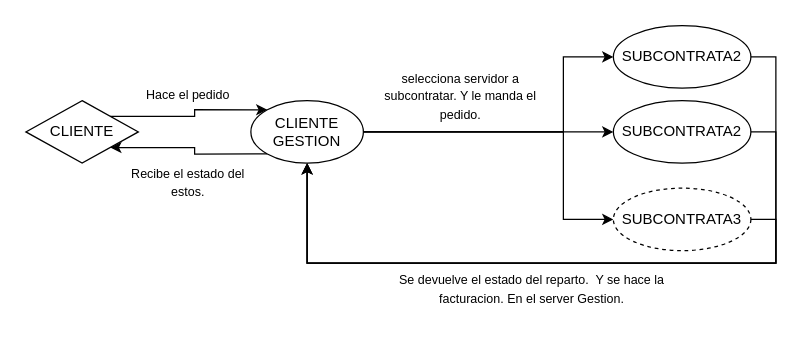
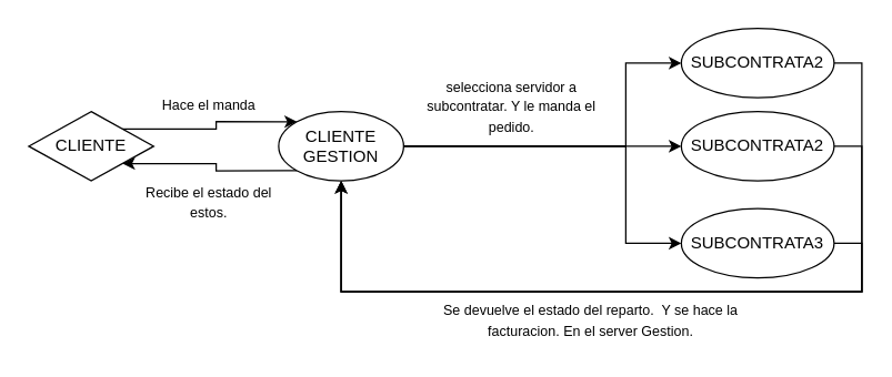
  <mxCell id="0" />
  <mxCell id="1" parent="0" />
  <mxCell id="2" style="edgeStyle=orthogonalEdgeStyle;rounded=0;orthogonalLoop=1;jettySize=auto;html=1;exitX=1;exitY=0;exitDx=0;exitDy=0;entryX=0;entryY=0;entryDx=0;entryDy=0;" edge="1" parent="1" source="3" target="8"><mxGeometry relative="1" as="geometry" /></mxCell>
  <mxCell id="3" value="CLIENTE" style="rhombus;whiteSpace=wrap;html=1;" vertex="1" parent="1"><mxGeometry x="20" y="80" width="90" height="50" as="geometry" /></mxCell>
  <mxCell id="4" style="edgeStyle=orthogonalEdgeStyle;rounded=0;orthogonalLoop=1;jettySize=auto;html=1;exitX=0;exitY=1;exitDx=0;exitDy=0;entryX=1;entryY=1;entryDx=0;entryDy=0;" edge="1" parent="1" source="8" target="3"><mxGeometry relative="1" as="geometry" /></mxCell>
  <mxCell id="5" style="edgeStyle=orthogonalEdgeStyle;rounded=0;orthogonalLoop=1;jettySize=auto;html=1;exitX=1;exitY=0.5;exitDx=0;exitDy=0;entryX=0;entryY=0.5;entryDx=0;entryDy=0;" edge="1" parent="1" source="8" target="10"><mxGeometry relative="1" as="geometry"><Array as="points"><mxPoint x="450" y="105" /><mxPoint x="450" y="45" /></Array></mxGeometry></mxCell>
  <mxCell id="6" style="edgeStyle=orthogonalEdgeStyle;rounded=0;orthogonalLoop=1;jettySize=auto;html=1;exitX=1;exitY=0.5;exitDx=0;exitDy=0;entryX=0;entryY=0.5;entryDx=0;entryDy=0;" edge="1" parent="1" source="8" target="12"><mxGeometry relative="1" as="geometry" /></mxCell>
  <mxCell id="7" style="edgeStyle=orthogonalEdgeStyle;rounded=0;orthogonalLoop=1;jettySize=auto;html=1;exitX=1;exitY=0.5;exitDx=0;exitDy=0;entryX=0;entryY=0.5;entryDx=0;entryDy=0;" edge="1" parent="1" source="8" target="14"><mxGeometry relative="1" as="geometry"><Array as="points"><mxPoint x="450" y="105" /><mxPoint x="450" y="175" /></Array></mxGeometry></mxCell>
  <mxCell id="8" value="CLIENTE&lt;br&gt;GESTION" style="ellipse;whiteSpace=wrap;html=1;" vertex="1" parent="1"><mxGeometry x="200" y="80" width="90" height="50" as="geometry" /></mxCell>
  <mxCell id="9" style="edgeStyle=orthogonalEdgeStyle;rounded=0;orthogonalLoop=1;jettySize=auto;html=1;exitX=1;exitY=0.5;exitDx=0;exitDy=0;entryX=0.5;entryY=1;entryDx=0;entryDy=0;" edge="1" parent="1" source="10" target="8"><mxGeometry relative="1" as="geometry"><Array as="points"><mxPoint x="620" y="45" /><mxPoint x="620" y="210" /><mxPoint x="245" y="210" /></Array></mxGeometry></mxCell>
  <mxCell id="10" value="SUBCONTRATA2" style="ellipse;whiteSpace=wrap;html=1;" vertex="1" parent="1"><mxGeometry x="490" y="20" width="110" height="50" as="geometry" /></mxCell>
  <mxCell id="11" style="edgeStyle=orthogonalEdgeStyle;rounded=0;orthogonalLoop=1;jettySize=auto;html=1;exitX=1;exitY=0.5;exitDx=0;exitDy=0;entryX=0.5;entryY=1;entryDx=0;entryDy=0;" edge="1" parent="1" source="12" target="8"><mxGeometry relative="1" as="geometry"><Array as="points"><mxPoint x="620" y="105" /><mxPoint x="620" y="210" /><mxPoint x="245" y="210" /></Array></mxGeometry></mxCell>
  <mxCell id="12" value="SUBCONTRATA2" style="ellipse;whiteSpace=wrap;html=1;" vertex="1" parent="1"><mxGeometry x="490" y="80" width="110" height="50" as="geometry" /></mxCell>
  <mxCell id="13" style="edgeStyle=orthogonalEdgeStyle;rounded=0;orthogonalLoop=1;jettySize=auto;html=1;exitX=1;exitY=0.5;exitDx=0;exitDy=0;entryX=0.5;entryY=1;entryDx=0;entryDy=0;" edge="1" parent="1" source="14" target="8"><mxGeometry relative="1" as="geometry"><Array as="points"><mxPoint x="620" y="175" /><mxPoint x="620" y="210" /><mxPoint x="245" y="210" /></Array></mxGeometry></mxCell>
- <mxCell id="14" value="SUBCONTRATA3" style="ellipse;whiteSpace=wrap;html=1;dashed=1;" vertex="1" parent="1"><mxGeometry x="490" y="150" width="110" height="50" as="geometry" /></mxCell>
- <mxCell id="15" value="&lt;font style=&quot;font-size: 10px;&quot;&gt;Hace el pedido&lt;/font&gt;" style="text;html=1;strokeColor=none;fillColor=none;align=center;verticalAlign=middle;whiteSpace=wrap;rounded=0;" vertex="1" parent="1"><mxGeometry x="110" y="60" width="80" height="30" as="geometry" /></mxCell>
+ <mxCell id="14" value="SUBCONTRATA3" style="ellipse;whiteSpace=wrap;html=1;" vertex="1" parent="1"><mxGeometry x="490" y="150" width="110" height="50" as="geometry" /></mxCell>
+ <mxCell id="15" value="&lt;font style=&quot;font-size: 10px;&quot;&gt;Hace el manda&lt;/font&gt;" style="text;html=1;strokeColor=none;fillColor=none;align=center;verticalAlign=middle;whiteSpace=wrap;rounded=0;" vertex="1" parent="1"><mxGeometry x="110" y="60" width="80" height="30" as="geometry" /></mxCell>
  <mxCell id="16" value="&lt;font style=&quot;font-size: 10px;&quot;&gt;selecciona servidor a subcontratar. Y le manda el pedido.&lt;/font&gt;" style="text;html=1;strokeColor=none;fillColor=none;align=center;verticalAlign=middle;whiteSpace=wrap;rounded=0;" vertex="1" parent="1"><mxGeometry x="290" y="75" width="156" as="geometry" /></mxCell>
  <mxCell id="17" value="&lt;font style=&quot;font-size: 10px;&quot;&gt;Se devuelve el estado del reparto.&amp;nbsp; Y se hace la facturacion. En el server Gestion.&lt;br&gt;&lt;/font&gt;" style="text;html=1;strokeColor=none;fillColor=none;align=center;verticalAlign=middle;whiteSpace=wrap;rounded=0;" vertex="1" parent="1"><mxGeometry x="300" y="210" width="250" height="40" as="geometry" /></mxCell>
  <mxCell id="18" value="&lt;font style=&quot;font-size: 10px;&quot;&gt;Recibe el estado del estos.&lt;/font&gt;" style="text;html=1;strokeColor=none;fillColor=none;align=center;verticalAlign=middle;whiteSpace=wrap;rounded=0;" vertex="1" parent="1"><mxGeometry x="95" y="130" width="110" height="30" as="geometry" /></mxCell>
